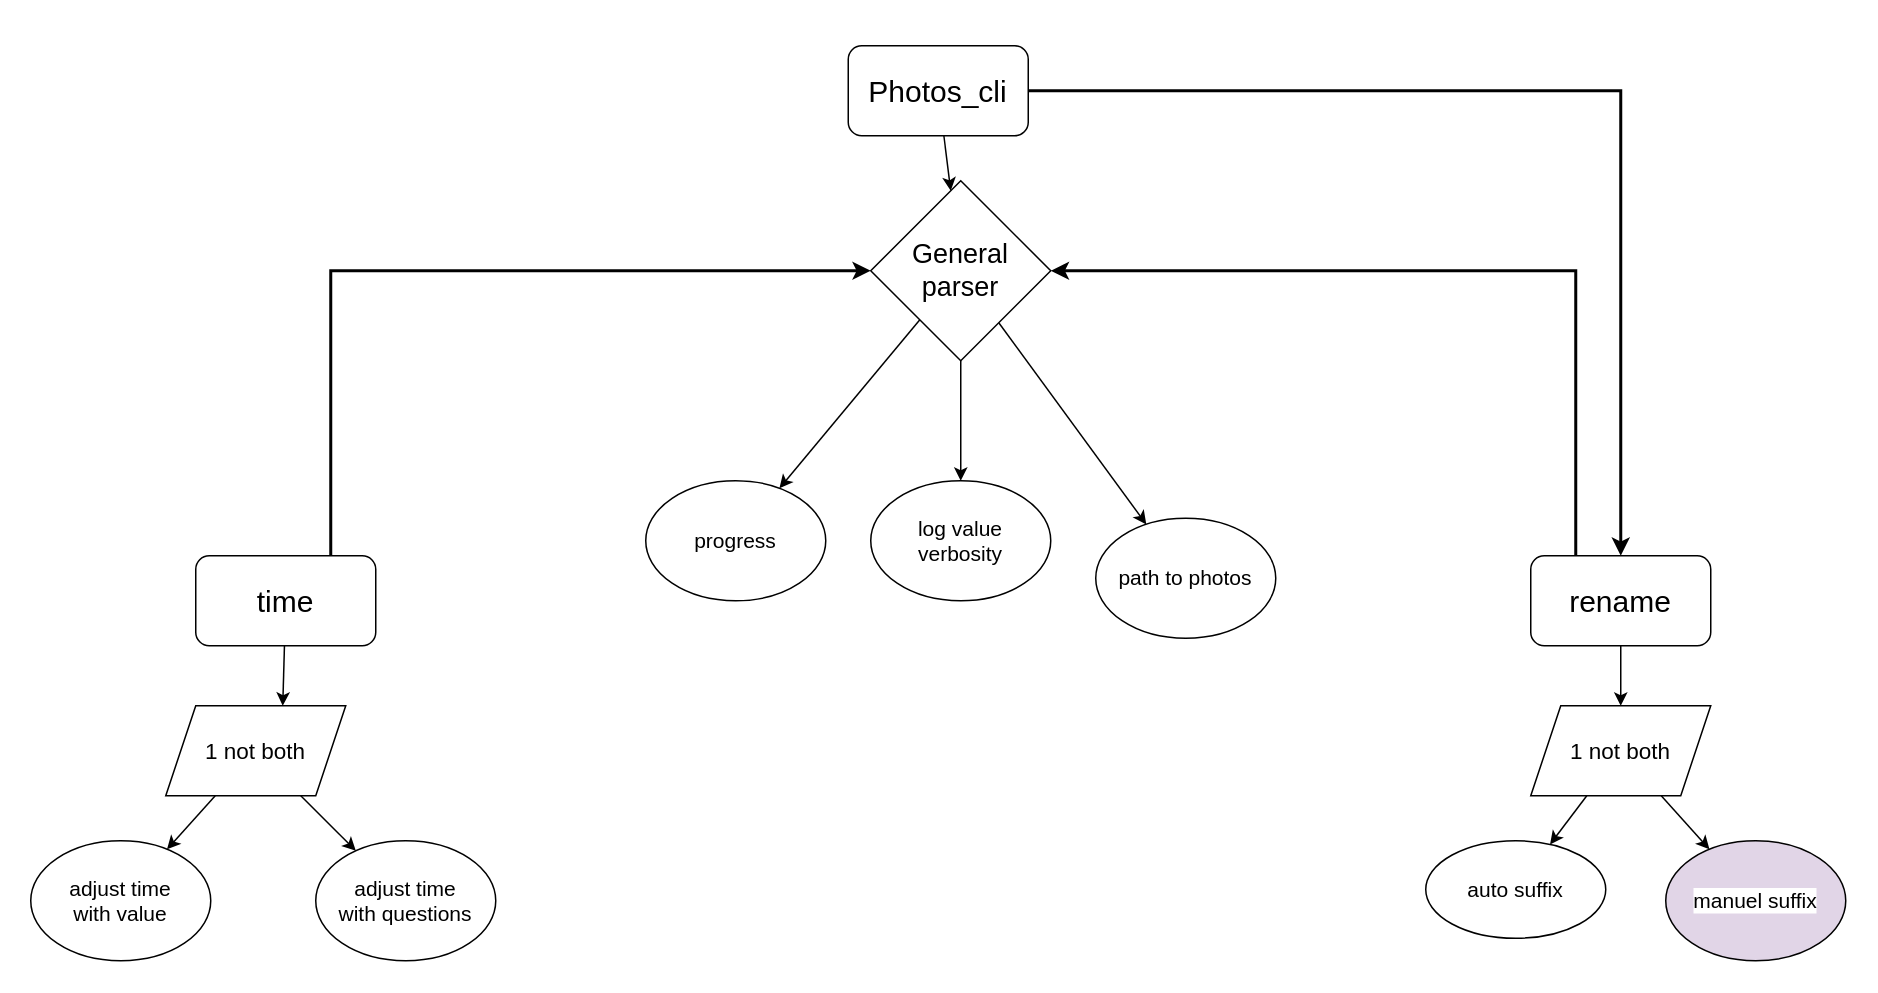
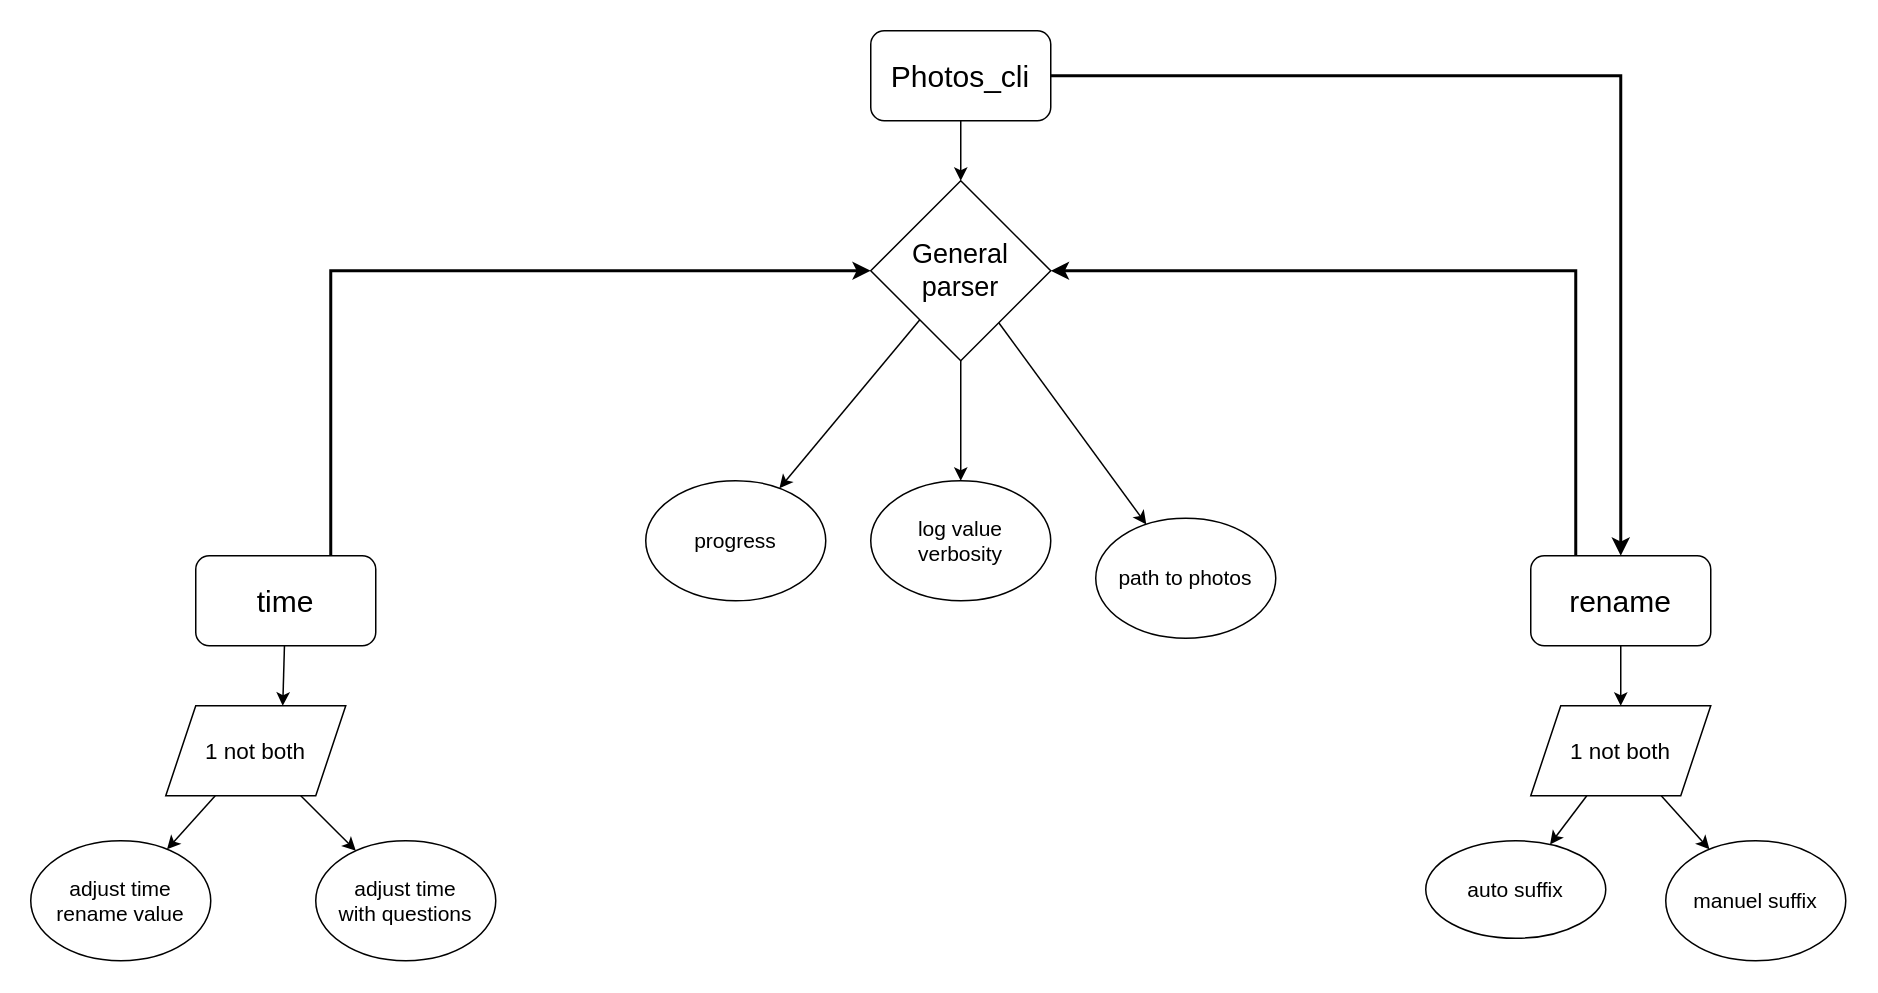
  <mxCell id="0" />
  <mxCell id="1" parent="0" />
  <mxCell id="2" style="edgeStyle=orthogonalEdgeStyle;shape=connector;rounded=0;orthogonalLoop=1;jettySize=auto;html=1;strokeColor=default;align=center;verticalAlign=middle;fontFamily=Helvetica;fontSize=11;fontColor=default;labelBackgroundColor=default;endArrow=classic;strokeWidth=2;" edge="1" parent="1" source="4" target="7"><mxGeometry relative="1" as="geometry" /></mxCell>
  <mxCell id="3" style="edgeStyle=none;shape=connector;rounded=0;orthogonalLoop=1;jettySize=auto;html=1;strokeColor=default;align=center;verticalAlign=middle;fontFamily=Helvetica;fontSize=11;fontColor=default;labelBackgroundColor=default;endArrow=classic;" edge="1" parent="1" source="4" target="18"><mxGeometry relative="1" as="geometry" /></mxCell>
- <mxCell id="4" value="Photos_cli" style="rounded=1;whiteSpace=wrap;html=1;fontSize=20;" vertex="1" parent="1"><mxGeometry x="565" y="30" width="120" height="60" as="geometry" /></mxCell>
+ <mxCell id="4" value="Photos_cli" style="rounded=1;whiteSpace=wrap;html=1;fontSize=20;" vertex="1" parent="1"><mxGeometry x="580" y="20" width="120" height="60" as="geometry" /></mxCell>
  <mxCell id="5" value="time" style="rounded=1;whiteSpace=wrap;html=1;fontSize=20;" vertex="1" parent="1"><mxGeometry x="130" y="370" width="120" height="60" as="geometry" /></mxCell>
  <mxCell id="6" style="edgeStyle=none;shape=connector;rounded=0;orthogonalLoop=1;jettySize=auto;html=1;strokeColor=default;align=center;verticalAlign=middle;fontFamily=Helvetica;fontSize=11;fontColor=default;labelBackgroundColor=default;endArrow=classic;" edge="1" parent="1" source="7" target="21"><mxGeometry relative="1" as="geometry" /></mxCell>
  <mxCell id="7" value="rename" style="rounded=1;whiteSpace=wrap;html=1;fontSize=20;" vertex="1" parent="1"><mxGeometry x="1020" y="370" width="120" height="60" as="geometry" /></mxCell>
  <mxCell id="8" value="progress" style="ellipse;whiteSpace=wrap;html=1;fontFamily=Helvetica;fontSize=14;fontColor=default;labelBackgroundColor=default;" vertex="1" parent="1"><mxGeometry x="430" y="320" width="120" height="80" as="geometry" /></mxCell>
  <mxCell id="9" value="log value&lt;div&gt;verbosity&lt;/div&gt;" style="ellipse;whiteSpace=wrap;html=1;fontFamily=Helvetica;fontSize=14;fontColor=default;labelBackgroundColor=default;" vertex="1" parent="1"><mxGeometry x="580" y="320" width="120" height="80" as="geometry" /></mxCell>
  <mxCell id="10" value="path to photos" style="ellipse;whiteSpace=wrap;html=1;fontFamily=Helvetica;fontSize=14;fontColor=default;labelBackgroundColor=default;" vertex="1" parent="1"><mxGeometry x="730" y="345" width="120" height="80" as="geometry" /></mxCell>
- <mxCell id="11" value="manuel suffix" style="ellipse;whiteSpace=wrap;html=1;fontFamily=Helvetica;fontSize=14;fontColor=default;labelBackgroundColor=default;fillColor=#e1d5e7;" vertex="1" parent="1"><mxGeometry x="1110" y="560" width="120" height="80" as="geometry" /></mxCell>
- <mxCell id="12" value="adjust time&lt;div&gt;with value&lt;/div&gt;" style="ellipse;whiteSpace=wrap;html=1;fontFamily=Helvetica;fontSize=14;fontColor=default;labelBackgroundColor=default;" vertex="1" parent="1"><mxGeometry x="20" y="560" width="120" height="80" as="geometry" /></mxCell>
+ <mxCell id="11" value="manuel suffix" style="ellipse;whiteSpace=wrap;html=1;fontFamily=Helvetica;fontSize=14;fontColor=default;labelBackgroundColor=default;" vertex="1" parent="1"><mxGeometry x="1110" y="560" width="120" height="80" as="geometry" /></mxCell>
+ <mxCell id="12" value="adjust time&lt;div&gt;rename value&lt;/div&gt;" style="ellipse;whiteSpace=wrap;html=1;fontFamily=Helvetica;fontSize=14;fontColor=default;labelBackgroundColor=default;" vertex="1" parent="1"><mxGeometry x="20" y="560" width="120" height="80" as="geometry" /></mxCell>
  <mxCell id="13" style="edgeStyle=none;shape=connector;rounded=0;orthogonalLoop=1;jettySize=auto;html=1;strokeColor=default;align=center;verticalAlign=middle;fontFamily=Helvetica;fontSize=11;fontColor=default;labelBackgroundColor=default;endArrow=classic;" edge="1" parent="1" source="18" target="10"><mxGeometry relative="1" as="geometry" /></mxCell>
  <mxCell id="14" style="edgeStyle=none;shape=connector;rounded=0;orthogonalLoop=1;jettySize=auto;html=1;strokeColor=default;align=center;verticalAlign=middle;fontFamily=Helvetica;fontSize=11;fontColor=default;labelBackgroundColor=default;endArrow=classic;" edge="1" parent="1" source="18" target="9"><mxGeometry relative="1" as="geometry" /></mxCell>
  <mxCell id="15" style="edgeStyle=none;shape=connector;rounded=0;orthogonalLoop=1;jettySize=auto;html=1;strokeColor=default;align=center;verticalAlign=middle;fontFamily=Helvetica;fontSize=11;fontColor=default;labelBackgroundColor=default;endArrow=classic;" edge="1" parent="1" source="18" target="8"><mxGeometry relative="1" as="geometry" /></mxCell>
  <mxCell id="16" style="edgeStyle=orthogonalEdgeStyle;shape=connector;rounded=0;orthogonalLoop=1;jettySize=auto;html=1;strokeColor=default;align=center;verticalAlign=middle;fontFamily=Helvetica;fontSize=11;fontColor=default;labelBackgroundColor=default;endArrow=classic;elbow=vertical;exitX=0.75;exitY=0;exitDx=0;exitDy=0;entryX=0;entryY=0.5;entryDx=0;entryDy=0;strokeWidth=2;" edge="1" parent="1" source="5" target="18"><mxGeometry relative="1" as="geometry" /></mxCell>
  <mxCell id="17" style="edgeStyle=orthogonalEdgeStyle;shape=connector;rounded=0;orthogonalLoop=1;jettySize=auto;html=1;strokeColor=default;align=center;verticalAlign=middle;fontFamily=Helvetica;fontSize=11;fontColor=default;labelBackgroundColor=default;endArrow=classic;exitX=0.25;exitY=0;exitDx=0;exitDy=0;entryX=1;entryY=0.5;entryDx=0;entryDy=0;strokeWidth=2;" edge="1" parent="1" source="7" target="18"><mxGeometry relative="1" as="geometry" /></mxCell>
  <mxCell id="18" value="General&lt;div&gt;parser&lt;/div&gt;" style="rhombus;whiteSpace=wrap;html=1;fontFamily=Helvetica;fontSize=18;fontColor=default;labelBackgroundColor=default;" vertex="1" parent="1"><mxGeometry x="580" y="120" width="120" height="120" as="geometry" /></mxCell>
  <mxCell id="19" style="edgeStyle=none;shape=connector;rounded=0;orthogonalLoop=1;jettySize=auto;html=1;strokeColor=default;align=center;verticalAlign=middle;fontFamily=Helvetica;fontSize=11;fontColor=default;labelBackgroundColor=default;endArrow=classic;" edge="1" parent="1" source="21" target="11"><mxGeometry relative="1" as="geometry" /></mxCell>
  <mxCell id="20" style="edgeStyle=none;shape=connector;rounded=0;orthogonalLoop=1;jettySize=auto;html=1;strokeColor=default;align=center;verticalAlign=middle;fontFamily=Helvetica;fontSize=11;fontColor=default;labelBackgroundColor=default;endArrow=classic;" edge="1" parent="1" source="21" target="22"><mxGeometry relative="1" as="geometry" /></mxCell>
  <mxCell id="21" value="1 not both" style="shape=parallelogram;perimeter=parallelogramPerimeter;whiteSpace=wrap;html=1;fixedSize=1;fontFamily=Helvetica;fontSize=15;fontColor=default;labelBackgroundColor=default;" vertex="1" parent="1"><mxGeometry x="1020" y="470" width="120" height="60" as="geometry" /></mxCell>
  <mxCell id="22" value="auto suffix" style="ellipse;whiteSpace=wrap;html=1;fontFamily=Helvetica;fontSize=14;fontColor=default;labelBackgroundColor=default;" vertex="1" parent="1"><mxGeometry x="950" y="560" width="120" height="65" as="geometry" /></mxCell>
  <mxCell id="23" value="adjust time&lt;div&gt;with questions&lt;/div&gt;" style="ellipse;whiteSpace=wrap;html=1;fontFamily=Helvetica;fontSize=14;fontColor=default;labelBackgroundColor=default;" vertex="1" parent="1"><mxGeometry x="210" y="560" width="120" height="80" as="geometry" /></mxCell>
  <mxCell id="24" style="edgeStyle=none;shape=connector;rounded=0;orthogonalLoop=1;jettySize=auto;html=1;strokeColor=default;align=center;verticalAlign=middle;fontFamily=Helvetica;fontSize=11;fontColor=default;labelBackgroundColor=default;endArrow=classic;" edge="1" parent="1" source="26" target="23"><mxGeometry relative="1" as="geometry" /></mxCell>
  <mxCell id="25" style="edgeStyle=none;shape=connector;rounded=0;orthogonalLoop=1;jettySize=auto;html=1;strokeColor=default;align=center;verticalAlign=middle;fontFamily=Helvetica;fontSize=11;fontColor=default;labelBackgroundColor=default;endArrow=classic;" edge="1" parent="1" source="26" target="12"><mxGeometry relative="1" as="geometry" /></mxCell>
  <mxCell id="26" value="1 not both" style="shape=parallelogram;perimeter=parallelogramPerimeter;whiteSpace=wrap;html=1;fixedSize=1;fontFamily=Helvetica;fontSize=15;fontColor=default;labelBackgroundColor=default;" vertex="1" parent="1"><mxGeometry x="110" y="470" width="120" height="60" as="geometry" /></mxCell>
  <mxCell id="27" style="edgeStyle=none;shape=connector;rounded=0;orthogonalLoop=1;jettySize=auto;html=1;entryX=0.65;entryY=0;entryDx=0;entryDy=0;entryPerimeter=0;strokeColor=default;align=center;verticalAlign=middle;fontFamily=Helvetica;fontSize=11;fontColor=default;labelBackgroundColor=default;endArrow=classic;" edge="1" parent="1" source="5" target="26"><mxGeometry relative="1" as="geometry" /></mxCell>
